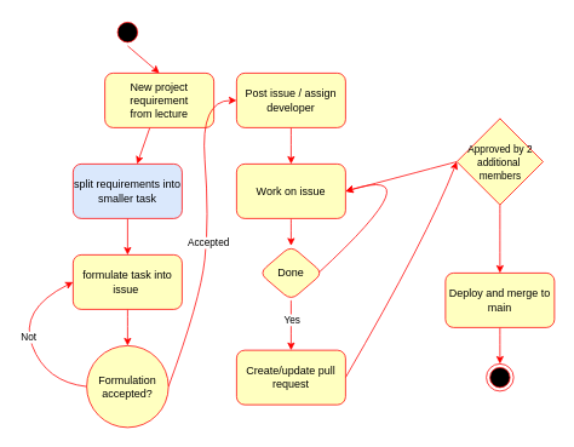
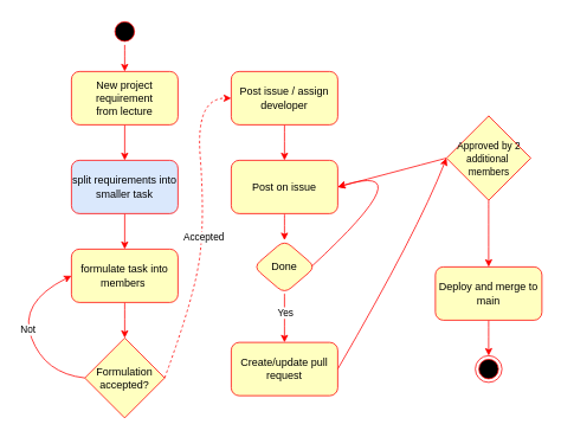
  <mxCell id="0" />
  <mxCell id="1" parent="0" />
  <mxCell id="2" value="" style="edgeStyle=none;html=1;strokeColor=#FF0000;" edge="1" parent="1" source="3" target="5"><mxGeometry relative="1" as="geometry" /></mxCell>
- <mxCell id="3" value="New project requirement&lt;br&gt;from lecture" style="rounded=1;whiteSpace=wrap;html=1;fillColor=#FFFFC0;fontColor=#000000;strokeColor=#FF0000;labelBorderColor=none;" vertex="1" parent="1"><mxGeometry x="115" y="80" width="120" height="60" as="geometry" /></mxCell>
+ <mxCell id="3" value="New project requirement&lt;br&gt;from lecture" style="rounded=1;whiteSpace=wrap;html=1;fillColor=#FFFFC0;fontColor=#000000;strokeColor=#FF0000;labelBorderColor=none;" vertex="1" parent="1"><mxGeometry x="80" y="80" width="120" height="60" as="geometry" /></mxCell>
  <mxCell id="4" value="" style="edgeStyle=none;html=1;strokeColor=#FF0000;" edge="1" parent="1" source="5" target="7"><mxGeometry relative="1" as="geometry" /></mxCell>
  <mxCell id="5" value="split requirements into smaller task" style="rounded=1;whiteSpace=wrap;html=1;fillColor=#dae8fc;fontColor=#000000;strokeColor=#FF0000;" vertex="1" parent="1"><mxGeometry x="80" y="180" width="120" height="60" as="geometry" /></mxCell>
  <mxCell id="6" style="edgeStyle=none;curved=1;html=1;exitX=0.5;exitY=1;exitDx=0;exitDy=0;entryX=0.5;entryY=0;entryDx=0;entryDy=0;startArrow=none;startFill=0;strokeColor=#FF0000;" edge="1" parent="1" source="7" target="12"><mxGeometry relative="1" as="geometry" /></mxCell>
- <mxCell id="7" value="formulate task into issue&amp;nbsp;" style="rounded=1;whiteSpace=wrap;html=1;fillColor=#FFFFC0;fontColor=#000000;strokeColor=#FF0000;" vertex="1" parent="1"><mxGeometry x="80" y="280" width="120" height="60" as="geometry" /></mxCell>
+ <mxCell id="7" value="formulate task into members&amp;nbsp;" style="rounded=1;whiteSpace=wrap;html=1;fillColor=#FFFFC0;fontColor=#000000;strokeColor=#FF0000;" vertex="1" parent="1"><mxGeometry x="80" y="280" width="120" height="60" as="geometry" /></mxCell>
  <mxCell id="8" style="edgeStyle=none;curved=1;html=1;entryX=0;entryY=0.5;entryDx=0;entryDy=0;startArrow=none;startFill=0;exitX=0;exitY=0.5;exitDx=0;exitDy=0;strokeColor=#FF0000;" edge="1" parent="1" source="12" target="7"><mxGeometry relative="1" as="geometry"><Array as="points"><mxPoint x="50" y="420" /><mxPoint x="20" y="340" /></Array></mxGeometry></mxCell>
  <mxCell id="9" value="Not" style="edgeLabel;html=1;align=center;verticalAlign=middle;resizable=0;points=[];" vertex="1" connectable="0" parent="8"><mxGeometry x="-0.33" y="-8" relative="1" as="geometry"><mxPoint x="-20" y="-27" as="offset" /></mxGeometry></mxCell>
- <mxCell id="10" style="edgeStyle=none;curved=1;html=1;exitX=1;exitY=0.5;exitDx=0;exitDy=0;startArrow=none;startFill=0;entryX=0;entryY=0.5;entryDx=0;entryDy=0;strokeColor=#FF0000;" edge="1" parent="1" source="12" target="14"><mxGeometry relative="1" as="geometry"><mxPoint x="290" y="260" as="targetPoint" /><Array as="points"><mxPoint x="220" y="330" /><mxPoint x="230" y="240" /><mxPoint x="220" y="110" /></Array></mxGeometry></mxCell>
+ <mxCell id="10" style="edgeStyle=none;curved=1;html=1;exitX=1;exitY=0.5;exitDx=0;exitDy=0;startArrow=none;startFill=0;entryX=0;entryY=0.5;entryDx=0;entryDy=0;strokeColor=#FF0000;dashed=1;" edge="1" parent="1" source="12" target="14"><mxGeometry relative="1" as="geometry"><mxPoint x="290" y="260" as="targetPoint" /><Array as="points"><mxPoint x="220" y="330" /><mxPoint x="230" y="240" /><mxPoint x="220" y="110" /></Array></mxGeometry></mxCell>
  <mxCell id="11" value="Accepted" style="edgeLabel;html=1;align=center;verticalAlign=middle;resizable=0;points=[];" vertex="1" connectable="0" parent="10"><mxGeometry x="-0.094" y="13" relative="1" as="geometry"><mxPoint x="14" as="offset" /></mxGeometry></mxCell>
- <mxCell id="12" value="Formulation&lt;br&gt;accepted?" style="ellipse;whiteSpace=wrap;html=1;fillColor=#FFFFC0;fontColor=#000000;strokeColor=#FF0000;" vertex="1" parent="1"><mxGeometry x="95" y="380" width="90" height="90" as="geometry" /></mxCell>
+ <mxCell id="12" value="Formulation&lt;br&gt;accepted?" style="rhombus;whiteSpace=wrap;html=1;fillColor=#FFFFC0;fontColor=#000000;strokeColor=#FF0000;" vertex="1" parent="1"><mxGeometry x="95" y="380" width="90" height="90" as="geometry" /></mxCell>
  <mxCell id="13" style="edgeStyle=none;curved=1;html=1;exitX=0.5;exitY=1;exitDx=0;exitDy=0;entryX=0.5;entryY=0;entryDx=0;entryDy=0;startArrow=none;startFill=0;strokeColor=#FF0000;" edge="1" parent="1" source="14" target="16"><mxGeometry relative="1" as="geometry" /></mxCell>
  <mxCell id="14" value="Post issue / assign developer" style="rounded=1;whiteSpace=wrap;html=1;fillColor=#FFFFC0;fontColor=#000000;strokeColor=#FF0000;" vertex="1" parent="1"><mxGeometry x="260" y="80" width="120" height="60" as="geometry" /></mxCell>
  <mxCell id="15" value="" style="edgeStyle=none;curved=1;html=1;startArrow=none;startFill=0;strokeColor=#FF0000;" edge="1" parent="1" source="16" target="20"><mxGeometry relative="1" as="geometry" /></mxCell>
- <mxCell id="16" value="Work on issue" style="rounded=1;whiteSpace=wrap;html=1;fillColor=#FFFFC0;fontColor=#000000;strokeColor=#FF0000;" vertex="1" parent="1"><mxGeometry x="260" y="180" width="120" height="60" as="geometry" /></mxCell>
+ <mxCell id="16" value="Post on issue" style="rounded=1;whiteSpace=wrap;html=1;fillColor=#FFFFC0;fontColor=#000000;strokeColor=#FF0000;" vertex="1" parent="1"><mxGeometry x="260" y="180" width="120" height="60" as="geometry" /></mxCell>
  <mxCell id="17" value="" style="edgeStyle=none;curved=1;html=1;startArrow=none;startFill=0;strokeColor=#FF0000;" edge="1" parent="1" target="22"><mxGeometry relative="1" as="geometry"><mxPoint x="320" y="330" as="sourcePoint" /></mxGeometry></mxCell>
  <mxCell id="18" value="Yes" style="edgeLabel;html=1;align=center;verticalAlign=middle;resizable=0;points=[];" vertex="1" connectable="0" parent="17"><mxGeometry x="-0.27" relative="1" as="geometry"><mxPoint y="1" as="offset" /></mxGeometry></mxCell>
  <mxCell id="19" style="edgeStyle=none;html=1;entryX=1;entryY=0.5;entryDx=0;entryDy=0;strokeColor=#FF0000;fontSize=11;fontColor=#000000;startArrow=none;startFill=0;endArrow=classic;endFill=1;curved=1;exitX=0.929;exitY=0.5;exitDx=0;exitDy=0;exitPerimeter=0;" edge="1" parent="1" source="20" target="16"><mxGeometry relative="1" as="geometry"><mxPoint x="355" y="300" as="sourcePoint" /><Array as="points"><mxPoint x="480" y="180" /></Array></mxGeometry></mxCell>
  <mxCell id="20" value="Done" style="rhombus;whiteSpace=wrap;html=1;fillColor=#FFFFC0;strokeColor=#FF0000;fontColor=#000000;rounded=1;" vertex="1" parent="1"><mxGeometry x="285" y="270" width="70" height="60" as="geometry" /></mxCell>
  <mxCell id="21" style="edgeStyle=none;curved=1;html=1;exitX=1;exitY=0.5;exitDx=0;exitDy=0;startArrow=none;startFill=0;entryX=0;entryY=0.5;entryDx=0;entryDy=0;strokeColor=#FF0000;" edge="1" parent="1" source="22" target="32"><mxGeometry relative="1" as="geometry"><mxPoint x="490" y="70" as="targetPoint" /><Array as="points"><mxPoint x="470" y="260" /></Array></mxGeometry></mxCell>
  <mxCell id="22" value="Create/update pull request" style="whiteSpace=wrap;html=1;fillColor=#FFFFC0;strokeColor=#FF0000;fontColor=#000000;rounded=1;" vertex="1" parent="1"><mxGeometry x="260" y="385" width="120" height="60" as="geometry" /></mxCell>
  <mxCell id="23" style="edgeStyle=none;curved=1;html=1;entryX=0.5;entryY=0;entryDx=0;entryDy=0;fontSize=11;fontColor=#000000;startArrow=none;startFill=0;strokeColor=#FF0000;" edge="1" parent="1" source="24" target="28"><mxGeometry relative="1" as="geometry" /></mxCell>
  <mxCell id="24" value="Deploy and merge to main" style="whiteSpace=wrap;html=1;fillColor=#FFFFC0;strokeColor=#FF0000;fontColor=#000000;rounded=1;" vertex="1" parent="1"><mxGeometry x="490" y="300" width="120" height="60" as="geometry" /></mxCell>
  <mxCell id="25" style="edgeStyle=none;curved=1;html=1;entryX=0.5;entryY=0;entryDx=0;entryDy=0;fontSize=11;startArrow=none;startFill=0;strokeColor=#FF0000;" edge="1" parent="1" source="32" target="24"><mxGeometry relative="1" as="geometry"><mxPoint x="549.69" y="165" as="sourcePoint" /><mxPoint x="549.69" y="270" as="targetPoint" /></mxGeometry></mxCell>
  <mxCell id="26" style="edgeStyle=none;curved=1;html=1;exitX=0.5;exitY=1;exitDx=0;exitDy=0;entryX=0.5;entryY=0;entryDx=0;entryDy=0;fontSize=11;fontColor=#000000;startArrow=none;startFill=0;endArrow=classic;endFill=1;strokeColor=#FF0000;" edge="1" parent="1" source="27" target="3"><mxGeometry relative="1" as="geometry" /></mxCell>
  <mxCell id="27" value="" style="ellipse;html=1;shape=startState;fillColor=#000000;strokeColor=#ff0000;fontColor=#3B3B3B;" vertex="1" parent="1"><mxGeometry x="125" width="30" height="30" as="geometry" y="20" /></mxCell>
  <mxCell id="28" value="" style="ellipse;html=1;shape=endState;fillColor=#000000;strokeColor=#ff0000;" vertex="1" parent="1"><mxGeometry x="535" y="400" width="30" height="30" as="geometry" /></mxCell>
  <mxCell id="29" value="" style="edgeStyle=none;curved=1;html=1;entryX=0.5;entryY=0;entryDx=0;entryDy=0;fontSize=11;startArrow=none;startFill=0;strokeColor=#FF0000;endArrow=none;" edge="1" parent="1" target="32"><mxGeometry relative="1" as="geometry"><mxPoint x="549.69" y="165" as="sourcePoint" /><mxPoint x="550" y="300" as="targetPoint" /></mxGeometry></mxCell>
  <mxCell id="30" value="yes" style="edgeLabel;html=1;align=center;verticalAlign=middle;resizable=0;points=[];fontSize=11;" vertex="1" connectable="0" parent="29"><mxGeometry x="-0.486" y="2" relative="1" as="geometry"><mxPoint x="-2" y="48" as="offset" /></mxGeometry></mxCell>
  <mxCell id="31" style="edgeStyle=none;curved=1;html=1;exitX=0;exitY=0.5;exitDx=0;exitDy=0;entryX=1;entryY=0.5;entryDx=0;entryDy=0;strokeColor=#FF0000;fontSize=11;fontColor=#000000;startArrow=none;startFill=0;endArrow=classic;endFill=1;" edge="1" parent="1" source="32" target="16"><mxGeometry relative="1" as="geometry" /></mxCell>
  <mxCell id="32" value="&lt;font style=&quot;font-size: 11px;&quot;&gt;Approved by 2 additional&amp;nbsp; members&lt;/font&gt;" style="rhombus;whiteSpace=wrap;html=1;fillColor=#FFFFC0;fontColor=#000000;strokeColor=#FF0000;" vertex="1" parent="1"><mxGeometry x="502.5" y="130" width="95" height="95" as="geometry" /></mxCell>
